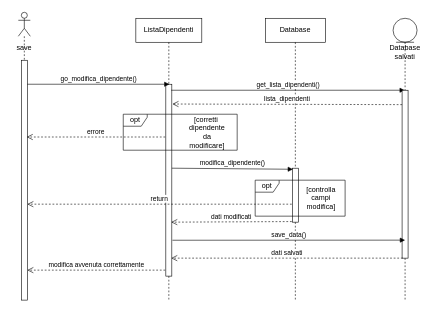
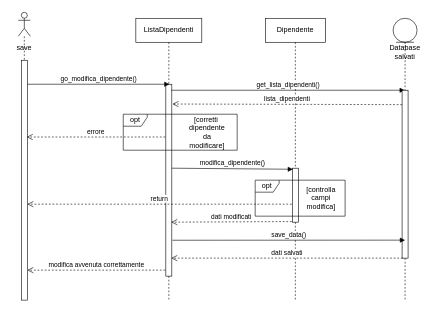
  <mxCell id="0" />
  <mxCell id="1" parent="0" />
  <mxCell id="2" value="" style="shape=umlLifeline;participant=umlActor;perimeter=lifelinePerimeter;whiteSpace=wrap;html=1;container=1;collapsible=0;recursiveResize=0;verticalAlign=top;spacingTop=36;outlineConnect=0;" parent="1" vertex="1"><mxGeometry x="30" y="20" width="20" height="90" as="geometry" /></mxCell>
  <mxCell id="3" value="" style="html=1;points=[];perimeter=orthogonalPerimeter;" parent="1" vertex="1"><mxGeometry x="35" y="100" width="10" height="400" as="geometry" /></mxCell>
  <mxCell id="4" value="save" style="text;html=1;strokeColor=none;fillColor=none;align=center;verticalAlign=middle;whiteSpace=wrap;rounded=0;" parent="1" vertex="1"><mxGeometry x="20" y="70" width="40" height="20" as="geometry" /></mxCell>
  <mxCell id="5" value="&lt;div&gt;ListaDipendenti&lt;/div&gt;" style="shape=umlLifeline;perimeter=lifelinePerimeter;whiteSpace=wrap;html=1;container=1;collapsible=0;recursiveResize=0;outlineConnect=0;" parent="1" vertex="1"><mxGeometry x="226" y="30" width="110" height="470" as="geometry" /></mxCell>
  <mxCell id="6" value="" style="html=1;points=[];perimeter=orthogonalPerimeter;" parent="5" vertex="1"><mxGeometry x="50" y="110" width="10" height="320" as="geometry" /></mxCell>
  <mxCell id="7" value="go_modifica_dipendente()" style="html=1;verticalAlign=bottom;endArrow=block;entryX=0.6;entryY=0;entryDx=0;entryDy=0;entryPerimeter=0;" parent="1" target="6" edge="1"><mxGeometry width="80" relative="1" as="geometry"><mxPoint x="45" y="140" as="sourcePoint" /><mxPoint x="275" y="140" as="targetPoint" /></mxGeometry></mxCell>
  <mxCell id="8" value="errore" style="html=1;verticalAlign=bottom;endArrow=open;dashed=1;endSize=8;exitX=-0.1;exitY=0.275;exitDx=0;exitDy=0;exitPerimeter=0;entryX=0.9;entryY=0.32;entryDx=0;entryDy=0;entryPerimeter=0;" parent="1" source="6" target="3" edge="1"><mxGeometry relative="1" as="geometry"><mxPoint x="315" y="230" as="sourcePoint" /><mxPoint x="45" y="230" as="targetPoint" /></mxGeometry></mxCell>
- <mxCell id="9" value="Database" style="shape=umlLifeline;perimeter=lifelinePerimeter;whiteSpace=wrap;html=1;container=1;collapsible=0;recursiveResize=0;outlineConnect=0;" parent="1" vertex="1"><mxGeometry x="442" y="30" width="100" height="470" as="geometry" /></mxCell>
+ <mxCell id="9" value="Dipendente" style="shape=umlLifeline;perimeter=lifelinePerimeter;whiteSpace=wrap;html=1;container=1;collapsible=0;recursiveResize=0;outlineConnect=0;" parent="1" vertex="1"><mxGeometry x="442" y="30" width="100" height="470" as="geometry" /></mxCell>
  <mxCell id="10" value="" style="html=1;points=[];perimeter=orthogonalPerimeter;" parent="9" vertex="1"><mxGeometry x="45" y="250" width="10" height="90" as="geometry" /></mxCell>
  <mxCell id="11" value="modifica_dipendente()" style="html=1;verticalAlign=bottom;endArrow=block;entryX=0.1;entryY=0.02;entryDx=0;entryDy=0;entryPerimeter=0;" parent="1" target="10" edge="1"><mxGeometry width="80" relative="1" as="geometry"><mxPoint x="286" y="280" as="sourcePoint" /><mxPoint x="482" y="280" as="targetPoint" /></mxGeometry></mxCell>
  <mxCell id="12" value="opt" style="shape=umlFrame;whiteSpace=wrap;html=1;width=40;height=20;" parent="1" vertex="1"><mxGeometry x="205" y="190" width="190" height="60" as="geometry" /></mxCell>
  <mxCell id="13" value="[corretti&amp;nbsp; dipendente da modificare]" style="text;html=1;strokeColor=none;fillColor=none;align=center;verticalAlign=middle;whiteSpace=wrap;rounded=0;" parent="1" vertex="1"><mxGeometry x="325" y="210" width="40" height="20" as="geometry" /></mxCell>
  <mxCell id="14" value="opt" style="shape=umlFrame;whiteSpace=wrap;html=1;width=40;height=20;" parent="1" vertex="1"><mxGeometry x="425" y="300" width="150" height="60" as="geometry" /></mxCell>
  <mxCell id="15" value="&lt;div&gt;[controlla campi&lt;/div&gt;&lt;div&gt;modifica]&lt;/div&gt;" style="text;html=1;strokeColor=none;fillColor=none;align=center;verticalAlign=middle;whiteSpace=wrap;rounded=0;" parent="1" vertex="1"><mxGeometry x="515" y="320" width="40" height="20" as="geometry" /></mxCell>
  <mxCell id="16" value="return" style="html=1;verticalAlign=bottom;endArrow=open;dashed=1;endSize=8;exitX=-0.1;exitY=0.667;exitDx=0;exitDy=0;exitPerimeter=0;" parent="1" source="10" edge="1"><mxGeometry relative="1" as="geometry"><mxPoint x="525" y="340" as="sourcePoint" /><mxPoint x="45" y="340" as="targetPoint" /></mxGeometry></mxCell>
  <mxCell id="17" value="&lt;div&gt;dati modificati&lt;/div&gt;" style="html=1;verticalAlign=bottom;endArrow=open;dashed=1;endSize=8;exitX=-0.1;exitY=0.989;exitDx=0;exitDy=0;exitPerimeter=0;" parent="1" source="10" edge="1"><mxGeometry relative="1" as="geometry"><mxPoint x="532" y="370" as="sourcePoint" /><mxPoint x="285" y="370" as="targetPoint" /></mxGeometry></mxCell>
  <mxCell id="18" value="Database&lt;br&gt;salvati" style="shape=umlLifeline;participant=umlEntity;perimeter=lifelinePerimeter;whiteSpace=wrap;html=1;container=1;collapsible=0;recursiveResize=0;verticalAlign=top;spacingTop=36;outlineConnect=0;" parent="1" vertex="1"><mxGeometry x="655" y="30" width="40" height="470" as="geometry" /></mxCell>
  <mxCell id="19" value="get_lista_dipendenti()" style="html=1;verticalAlign=bottom;endArrow=block;" parent="1" target="18" edge="1"><mxGeometry width="80" relative="1" as="geometry"><mxPoint x="285" y="150" as="sourcePoint" /><mxPoint x="365" y="150" as="targetPoint" /></mxGeometry></mxCell>
  <mxCell id="20" value="" style="html=1;points=[];perimeter=orthogonalPerimeter;" parent="1" vertex="1"><mxGeometry x="670" y="150" width="10" height="280" as="geometry" /></mxCell>
  <mxCell id="21" value="lista_dipendenti" style="html=1;verticalAlign=bottom;endArrow=open;dashed=1;endSize=8;entryX=1.1;entryY=0.207;entryDx=0;entryDy=0;entryPerimeter=0;" parent="1" edge="1"><mxGeometry relative="1" as="geometry"><mxPoint x="670" y="174" as="sourcePoint" /><mxPoint x="287" y="172.98" as="targetPoint" /></mxGeometry></mxCell>
  <mxCell id="22" value="save_data()" style="html=1;verticalAlign=bottom;endArrow=block;exitX=1.1;exitY=0.813;exitDx=0;exitDy=0;exitPerimeter=0;" parent="1" source="6" edge="1"><mxGeometry width="80" relative="1" as="geometry"><mxPoint x="325" y="400" as="sourcePoint" /><mxPoint x="675" y="400" as="targetPoint" /></mxGeometry></mxCell>
  <mxCell id="23" value="dati salvati" style="html=1;verticalAlign=bottom;endArrow=open;dashed=1;endSize=8;" parent="1" edge="1"><mxGeometry relative="1" as="geometry"><mxPoint x="671" y="430" as="sourcePoint" /><mxPoint x="285" y="430" as="targetPoint" /></mxGeometry></mxCell>
  <mxCell id="24" value="modifica avvenuta correttamente" style="html=1;verticalAlign=bottom;endArrow=open;dashed=1;endSize=8;entryX=1;entryY=0.875;entryDx=0;entryDy=0;entryPerimeter=0;" parent="1" target="3" edge="1"><mxGeometry relative="1" as="geometry"><mxPoint x="275" y="450" as="sourcePoint" /><mxPoint x="195" y="450" as="targetPoint" /></mxGeometry></mxCell>
